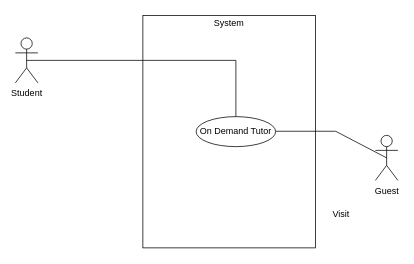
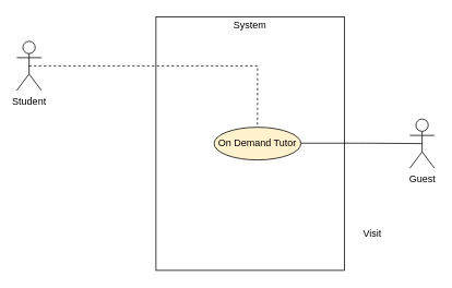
  <mxCell id="0" />
  <mxCell id="1" parent="0" />
  <mxCell id="2" value="&lt;div&gt;System&lt;/div&gt;&lt;div&gt;&lt;br&gt;&lt;/div&gt;&lt;div&gt;&lt;br&gt;&lt;/div&gt;&lt;div&gt;&lt;br&gt;&lt;/div&gt;&lt;div&gt;&lt;br&gt;&lt;/div&gt;&lt;div&gt;&lt;br&gt;&lt;/div&gt;&lt;div&gt;&lt;br&gt;&lt;/div&gt;&lt;div&gt;&lt;br&gt;&lt;/div&gt;&lt;div&gt;&lt;br&gt;&lt;/div&gt;&lt;div&gt;&lt;br&gt;&lt;/div&gt;&lt;div&gt;&lt;br&gt;&lt;/div&gt;&lt;div&gt;&lt;br&gt;&lt;/div&gt;&lt;div&gt;&lt;br&gt;&lt;/div&gt;&lt;div&gt;&lt;br&gt;&lt;/div&gt;&lt;div&gt;&lt;br&gt;&lt;/div&gt;&lt;div&gt;&lt;br&gt;&lt;/div&gt;&lt;div&gt;&lt;br&gt;&lt;/div&gt;&lt;div&gt;&lt;br&gt;&lt;/div&gt;&lt;div&gt;&lt;br&gt;&lt;/div&gt;&lt;div&gt;&lt;br&gt;&lt;/div&gt;&lt;div&gt;&lt;br&gt;&lt;/div&gt;" style="html=1;whiteSpace=wrap;align=center;" vertex="1" parent="1"><mxGeometry x="190" y="20" width="230" height="310" as="geometry" /></mxCell>
- <mxCell id="3" value="On Demand Tutor" style="ellipse;whiteSpace=wrap;html=1;" vertex="1" parent="1"><mxGeometry x="261" y="155" width="106" height="40" as="geometry" /></mxCell>
- <mxCell id="4" value="Guest" style="shape=umlActor;verticalLabelPosition=bottom;verticalAlign=top;html=1;" vertex="1" parent="1"><mxGeometry x="500" y="180" width="30" height="60" as="geometry" /></mxCell>
+ <mxCell id="3" value="On Demand Tutor" style="ellipse;whiteSpace=wrap;html=1;fillColor=#fff2cc;" vertex="1" parent="1"><mxGeometry x="261" y="155" width="106" height="40" as="geometry" /></mxCell>
+ <mxCell id="4" value="Guest" style="shape=umlActor;verticalLabelPosition=bottom;verticalAlign=top;html=1;" vertex="1" parent="1"><mxGeometry x="500" y="145" width="30" height="60" as="geometry" /></mxCell>
  <mxCell id="5" value="" style="endArrow=none;startArrow=none;endFill=0;startFill=0;endSize=8;html=1;verticalAlign=bottom;labelBackgroundColor=none;strokeWidth=1;rounded=0;entryX=0.5;entryY=0.5;entryDx=0;entryDy=0;entryPerimeter=0;" edge="1" parent="1" target="4"><mxGeometry width="160" relative="1" as="geometry"><mxPoint x="367" y="174.5" as="sourcePoint" /><mxPoint x="450" y="175" as="targetPoint" /><Array as="points"><mxPoint x="447" y="174.5" /></Array></mxGeometry></mxCell>
  <mxCell id="6" value="Visit" style="text;html=1;align=center;verticalAlign=middle;resizable=0;points=[];autosize=1;strokeColor=none;fillColor=none;" vertex="1" parent="1"><mxGeometry x="429" y="270" width="50" height="30" as="geometry" /></mxCell>
- <mxCell id="7" style="edgeStyle=orthogonalEdgeStyle;rounded=0;orthogonalLoop=1;jettySize=auto;html=1;exitX=0.5;exitY=0.5;exitDx=0;exitDy=0;exitPerimeter=0;entryX=0.5;entryY=0;entryDx=0;entryDy=0;endArrow=none;endFill=0;" edge="1" parent="1" source="8" target="3"><mxGeometry relative="1" as="geometry"><Array as="points"><mxPoint x="314" y="80" /></Array></mxGeometry></mxCell>
+ <mxCell id="7" style="edgeStyle=orthogonalEdgeStyle;rounded=0;orthogonalLoop=1;jettySize=auto;html=1;exitX=0.5;exitY=0.5;exitDx=0;exitDy=0;exitPerimeter=0;entryX=0.5;entryY=0;entryDx=0;entryDy=0;endArrow=none;endFill=0;dashed=1;" edge="1" parent="1" source="8" target="3"><mxGeometry relative="1" as="geometry"><Array as="points"><mxPoint x="314" y="80" /></Array></mxGeometry></mxCell>
  <mxCell id="8" value="Student" style="shape=umlActor;verticalLabelPosition=bottom;verticalAlign=top;html=1;" vertex="1" parent="1"><mxGeometry x="20" y="50" width="30" height="60" as="geometry" /></mxCell>
